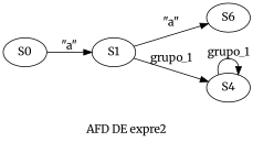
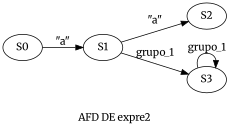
  digraph {
    fontname=Merriweather
    label="AFD DE expre2"
    rankdir=LR
    node [fontname=Merriweather]
    edge [fontname=Merriweather]
    S0
    S1
-   S2 [label=S6]
-   S3 [label=S4]
+   S2
+   S3
    S0 -> S1 [label="\"a\""]
    S1 -> S2 [label="\"a\""]
    S1 -> S3 [label=grupo_1]
    S3 -> S3 [label=grupo_1]
  }
